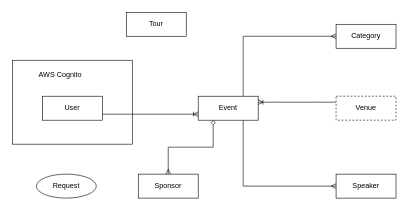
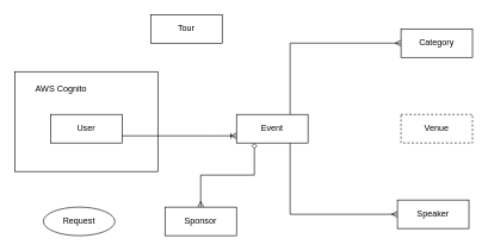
  <mxCell id="0" />
  <mxCell id="1" parent="0" />
  <mxCell id="2" value="" style="rounded=0;whiteSpace=wrap;html=1;" vertex="1" parent="1"><mxGeometry x="20" y="100" width="200" height="140" as="geometry" /></mxCell>
- <mxCell id="3" value="AWS Cognito" style="text;html=1;strokeColor=none;fillColor=none;align=center;verticalAlign=middle;whiteSpace=wrap;rounded=0;" vertex="1" parent="1"><mxGeometry x="45" y="110" width="110" height="30" as="geometry" /></mxCell>
+ <mxCell id="3" value="AWS Cognito" style="text;html=1;strokeColor=none;fillColor=none;align=center;verticalAlign=middle;whiteSpace=wrap;rounded=0;" vertex="1" parent="1"><mxGeometry x="30" y="110" width="110" height="30" as="geometry" /></mxCell>
  <mxCell id="4" value="User" style="whiteSpace=wrap;html=1;align=center;" vertex="1" parent="1"><mxGeometry x="70" y="160" width="100" height="40" as="geometry" /></mxCell>
  <mxCell id="5" style="edgeStyle=orthogonalEdgeStyle;rounded=0;orthogonalLoop=1;jettySize=auto;html=1;entryX=0.25;entryY=1;entryDx=0;entryDy=0;strokeColor=default;startArrow=ERmany;startFill=0;endArrow=diamond;endFill=0;" edge="1" parent="1" source="6" target="9"><mxGeometry relative="1" as="geometry" /></mxCell>
  <mxCell id="6" value="Sponsor" style="whiteSpace=wrap;html=1;align=center;" vertex="1" parent="1"><mxGeometry x="230" y="290" width="100" height="40" as="geometry" /></mxCell>
  <mxCell id="7" style="edgeStyle=orthogonalEdgeStyle;rounded=0;orthogonalLoop=1;jettySize=auto;html=1;exitX=0.75;exitY=0;exitDx=0;exitDy=0;entryX=0;entryY=0.5;entryDx=0;entryDy=0;strokeColor=default;startArrow=none;startFill=0;endArrow=ERmany;endFill=0;" edge="1" parent="1" source="9" target="13"><mxGeometry relative="1" as="geometry" /></mxCell>
  <mxCell id="8" style="edgeStyle=orthogonalEdgeStyle;rounded=0;orthogonalLoop=1;jettySize=auto;html=1;exitX=0.75;exitY=1;exitDx=0;exitDy=0;entryX=0;entryY=0.5;entryDx=0;entryDy=0;strokeColor=default;startArrow=none;startFill=0;endArrow=ERmany;endFill=0;" edge="1" parent="1" source="9" target="11"><mxGeometry relative="1" as="geometry" /></mxCell>
  <mxCell id="9" value="Event" style="whiteSpace=wrap;html=1;align=center;" vertex="1" parent="1"><mxGeometry x="330" y="160" width="100" height="40" as="geometry" /></mxCell>
  <mxCell id="10" value="Tour" style="whiteSpace=wrap;html=1;align=center;" vertex="1" parent="1"><mxGeometry x="210" y="20" width="100" height="40" as="geometry" /></mxCell>
- <mxCell id="11" value="Speaker" style="whiteSpace=wrap;html=1;align=center;" vertex="1" parent="1"><mxGeometry x="560" y="290" width="100" height="40" as="geometry" /></mxCell>
+ <mxCell id="11" value="Speaker" style="whiteSpace=wrap;html=1;align=center;" vertex="1" parent="1"><mxGeometry x="555" y="280" width="100" height="40" as="geometry" /></mxCell>
  <mxCell id="12" value="Venue" style="whiteSpace=wrap;html=1;align=center;dashed=1;" vertex="1" parent="1"><mxGeometry x="560" y="160" width="100" height="40" as="geometry" /></mxCell>
  <mxCell id="13" value="Category" style="whiteSpace=wrap;html=1;align=center;" vertex="1" parent="1"><mxGeometry x="560" y="40" width="100" height="40" as="geometry" /></mxCell>
  <mxCell id="14" value="Request" style="ellipse;whiteSpace=wrap;html=1;align=center;" vertex="1" parent="1"><mxGeometry x="60" y="290" width="100" height="40" as="geometry" /></mxCell>
  <mxCell id="15" value="" style="edgeStyle=entityRelationEdgeStyle;fontSize=12;html=1;endArrow=ERoneToMany;rounded=0;exitX=1;exitY=0.75;exitDx=0;exitDy=0;entryX=0;entryY=0.75;entryDx=0;entryDy=0;" edge="1" parent="1" source="4" target="9"><mxGeometry width="100" height="100" relative="1" as="geometry"><mxPoint x="300" y="380" as="sourcePoint" /><mxPoint x="400" y="280" as="targetPoint" /></mxGeometry></mxCell>
- <mxCell id="16" value="" style="edgeStyle=entityRelationEdgeStyle;fontSize=12;html=1;endArrow=ERoneToMany;rounded=0;entryX=1;entryY=0.25;entryDx=0;entryDy=0;exitX=0;exitY=0.25;exitDx=0;exitDy=0;" edge="1" parent="1" source="12" target="9"><mxGeometry width="100" height="100" relative="1" as="geometry"><mxPoint x="540" y="170" as="sourcePoint" /><mxPoint x="600" y="230" as="targetPoint" /></mxGeometry></mxCell>
